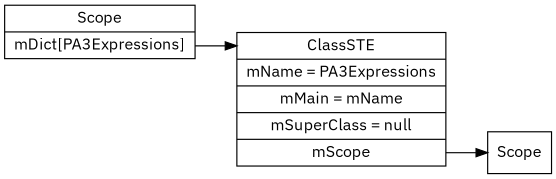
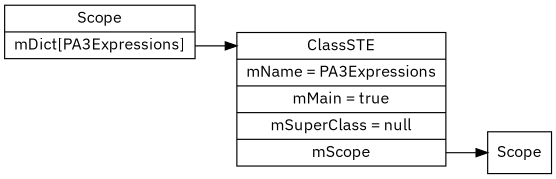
  digraph {
    rankdir=LR
    fontname="IBM Plex Sans"
    node [shape=record fontname="IBM Plex Sans"]
    edge [headport=f0 fontname="IBM Plex Sans"]
    n1 [label=" <f0> Scope | <f1> mDict\[PA3Expressions\] "]
-   n2 [label="  <f0> ClassSTE| <f1> mName = PA3Expressions| <f2> mMain = mName| <f3> mSuperClass = null| <f4> mScope "]
+   n2 [label="  <f0> ClassSTE| <f1> mName = PA3Expressions| <f2> mMain = true| <f3> mSuperClass = null| <f4> mScope "]
    n3 [label=" <f0> Scope "]
    n1 -> n2 [tailport=f1]
    n2 -> n3 [tailport=f4]
  }
